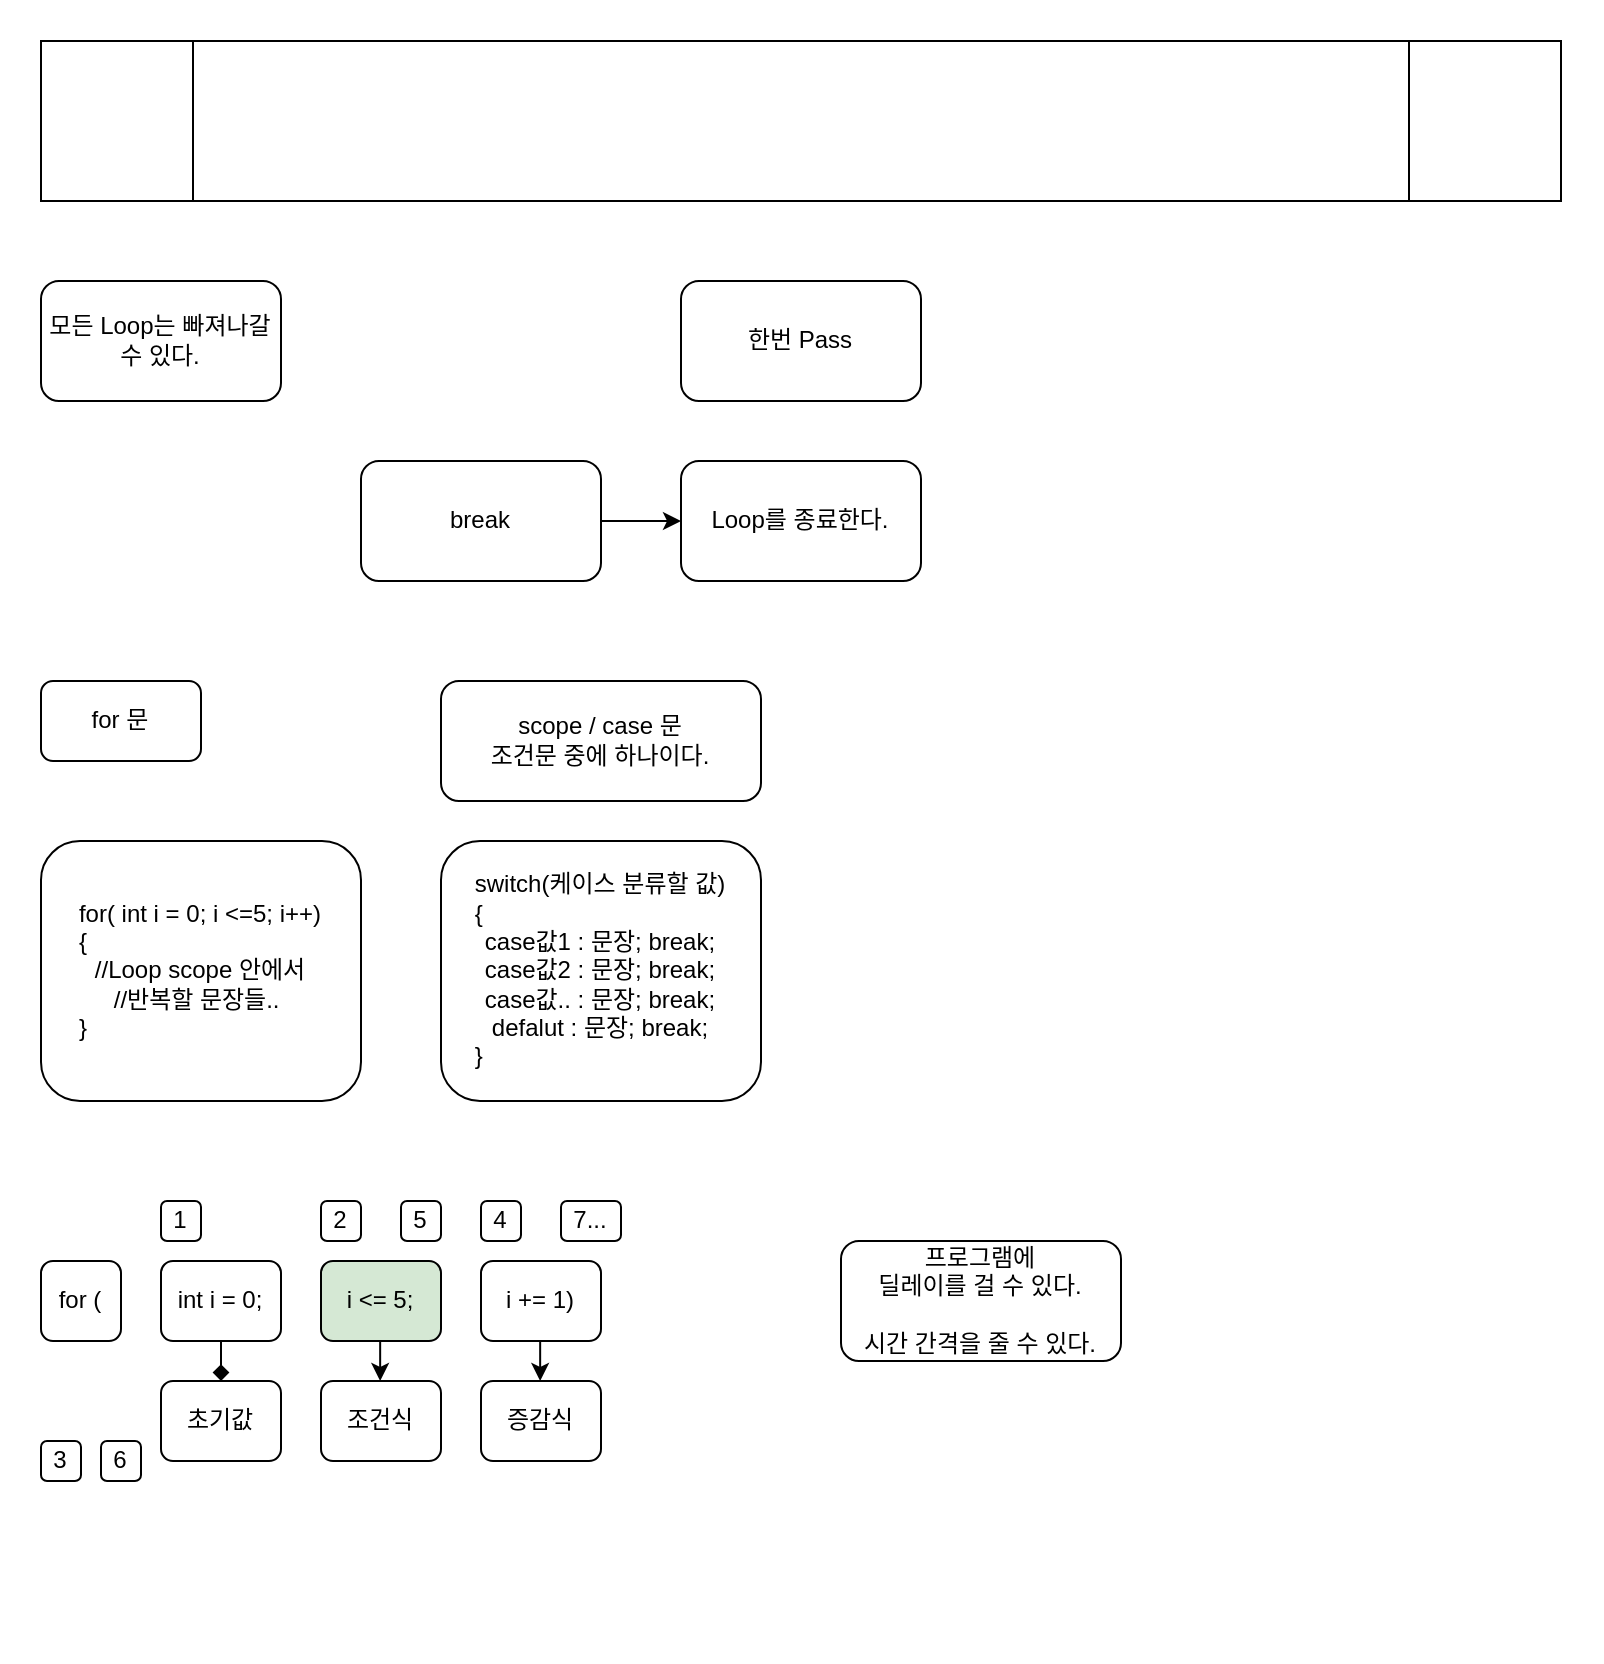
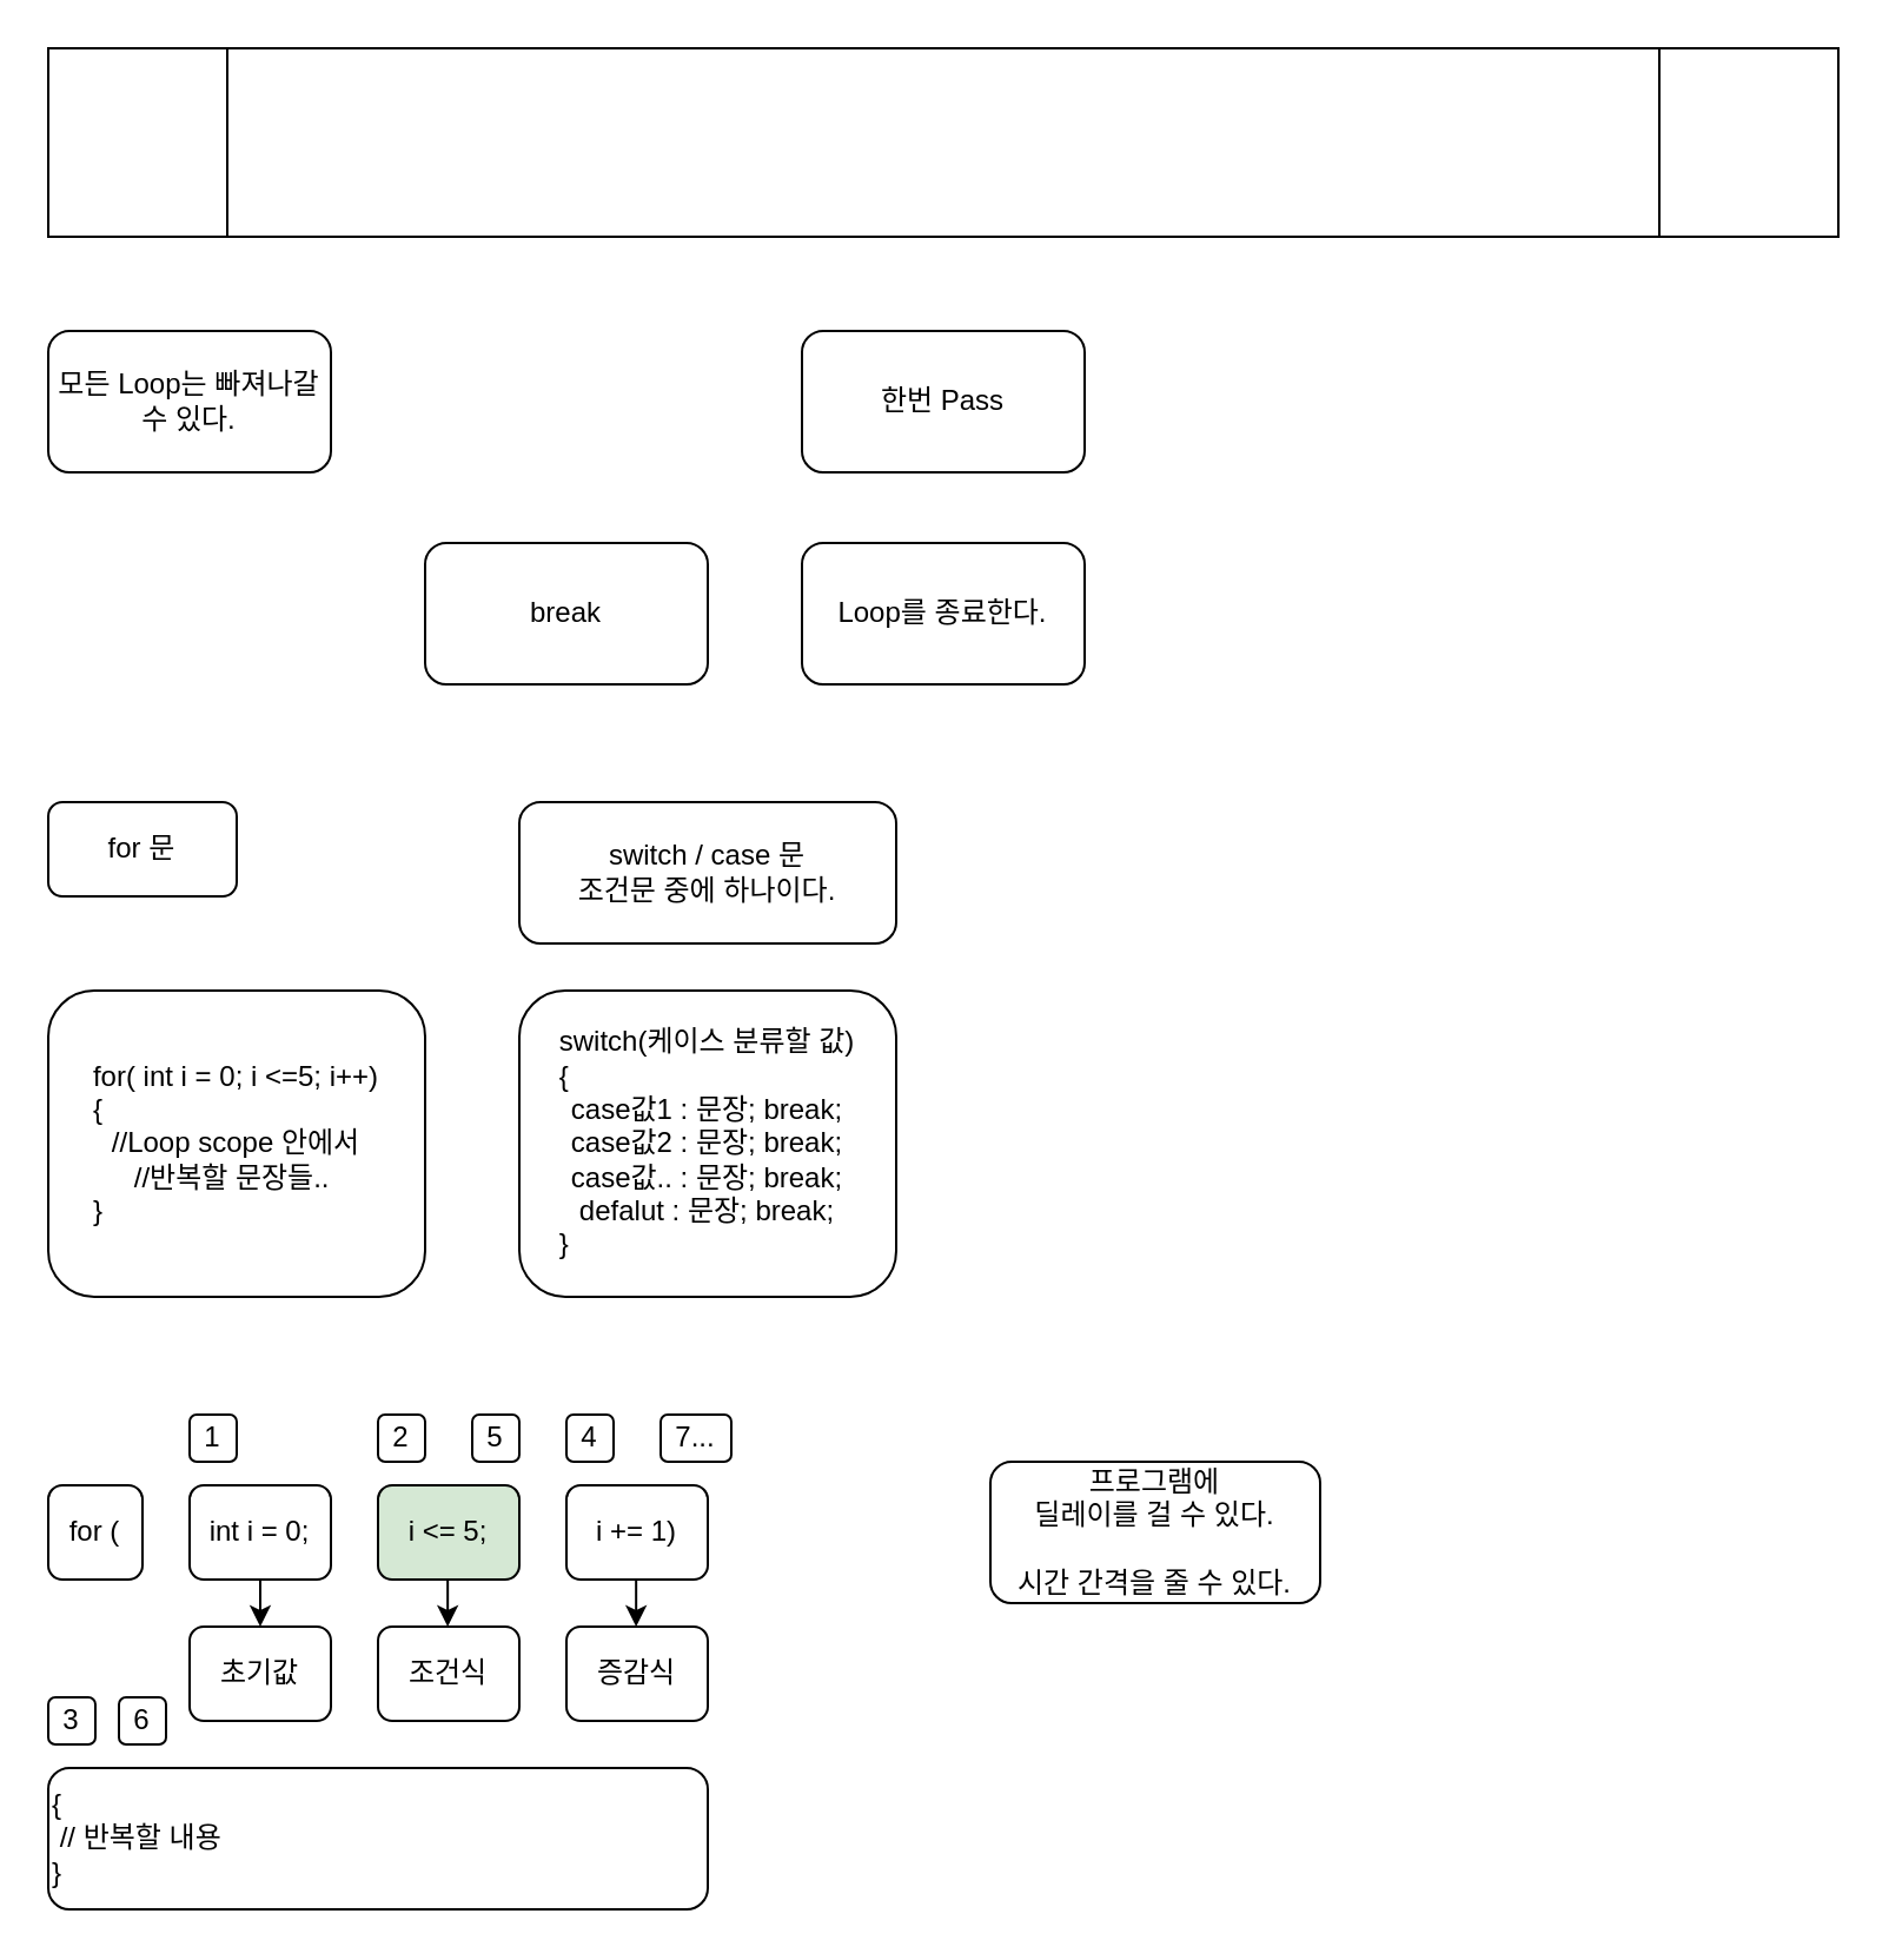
  <mxCell id="0" />
  <mxCell id="1" parent="0" />
  <mxCell id="2" value="" style="shape=process;whiteSpace=wrap;html=1;backgroundOutline=1;" vertex="1" parent="1"><mxGeometry x="20" y="20" width="760" height="80" as="geometry" /></mxCell>
  <mxCell id="3" value="모든 Loop는 빠져나갈&lt;br&gt;수 있다." style="rounded=1;whiteSpace=wrap;html=1;" vertex="1" parent="1"><mxGeometry x="20" y="140" width="120" height="60" as="geometry" /></mxCell>
  <mxCell id="4" value="한번 Pass" style="rounded=1;whiteSpace=wrap;html=1;" vertex="1" parent="1"><mxGeometry x="340" y="140" width="120" height="60" as="geometry" /></mxCell>
- <mxCell id="5" style="edgeStyle=orthogonalEdgeStyle;rounded=0;orthogonalLoop=1;jettySize=auto;html=1;" edge="1" parent="1" source="6" target="7"><mxGeometry relative="1" as="geometry" /></mxCell>
  <mxCell id="6" value="break" style="rounded=1;whiteSpace=wrap;html=1;" vertex="1" parent="1"><mxGeometry x="180" y="230" width="120" height="60" as="geometry" /></mxCell>
  <mxCell id="7" value="Loop를 종료한다." style="rounded=1;whiteSpace=wrap;html=1;" vertex="1" parent="1"><mxGeometry x="340" y="230" width="120" height="60" as="geometry" /></mxCell>
  <mxCell id="8" value="for 문" style="rounded=1;whiteSpace=wrap;html=1;" vertex="1" parent="1"><mxGeometry x="20" y="340" width="80" height="40" as="geometry" /></mxCell>
- <mxCell id="9" value="scope / case 문&lt;br&gt;조건문 중에 하나이다." style="rounded=1;whiteSpace=wrap;html=1;" vertex="1" parent="1"><mxGeometry x="220" y="340" width="160" height="60" as="geometry" /></mxCell>
+ <mxCell id="9" value="switch / case 문&lt;br&gt;조건문 중에 하나이다." style="rounded=1;whiteSpace=wrap;html=1;" vertex="1" parent="1"><mxGeometry x="220" y="340" width="160" height="60" as="geometry" /></mxCell>
  <mxCell id="10" value="switch(케이스 분류할 값)&lt;br&gt;&lt;div style=&quot;text-align: left;&quot;&gt;&lt;span style=&quot;background-color: initial;&quot;&gt;{&lt;/span&gt;&lt;/div&gt;&lt;div style=&quot;&quot;&gt;&lt;span style=&quot;background-color: initial;&quot;&gt;case값1 : 문장; break;&lt;/span&gt;&lt;/div&gt;&lt;div style=&quot;&quot;&gt;&lt;span style=&quot;background-color: initial;&quot;&gt;case값2 : 문장; break;&lt;/span&gt;&lt;/div&gt;case값.. : 문장; break;&lt;br&gt;defalut : 문장; break;&lt;br&gt;&lt;div style=&quot;text-align: left;&quot;&gt;&lt;span style=&quot;background-color: initial;&quot;&gt;}&lt;/span&gt;&lt;/div&gt;" style="rounded=1;whiteSpace=wrap;html=1;align=center;" vertex="1" parent="1"><mxGeometry x="220" y="420" width="160" height="130" as="geometry" /></mxCell>
  <mxCell id="11" value="for( int i = 0; i &amp;lt;=5; i++)&lt;br&gt;&lt;div style=&quot;text-align: left;&quot;&gt;&lt;span style=&quot;background-color: initial;&quot;&gt;{&lt;/span&gt;&lt;/div&gt;//Loop scope 안에서&lt;br&gt;//반복할 문장들..&lt;span style=&quot;white-space: pre;&quot;&gt; &lt;/span&gt;&lt;br&gt;&lt;div style=&quot;text-align: left;&quot;&gt;&lt;span style=&quot;background-color: initial;&quot;&gt;}&lt;/span&gt;&lt;/div&gt;" style="rounded=1;whiteSpace=wrap;html=1;align=center;" vertex="1" parent="1"><mxGeometry x="20" y="420" width="160" height="130" as="geometry" /></mxCell>
  <mxCell id="12" value="for (" style="rounded=1;whiteSpace=wrap;html=1;" vertex="1" parent="1"><mxGeometry x="20" y="630" width="40" height="40" as="geometry" /></mxCell>
  <mxCell id="13" value="int i = 0;" style="rounded=1;whiteSpace=wrap;html=1;" vertex="1" parent="1"><mxGeometry x="80" y="630" width="60" height="40" as="geometry" /></mxCell>
  <mxCell id="14" value="i &amp;lt;= 5;" style="rounded=1;whiteSpace=wrap;html=1;fillColor=#d5e8d4;" vertex="1" parent="1"><mxGeometry x="160" y="630" width="60" height="40" as="geometry" /></mxCell>
  <mxCell id="15" value="i += 1)" style="rounded=1;whiteSpace=wrap;html=1;" vertex="1" parent="1"><mxGeometry x="240" y="630" width="60" height="40" as="geometry" /></mxCell>
+ <mxCell id="16" value="{&lt;br&gt;&lt;span style=&quot;white-space: pre;&quot;&gt; &lt;/span&gt;// 반복할 내용&lt;br&gt;}" style="rounded=1;whiteSpace=wrap;html=1;align=left;" vertex="1" parent="1"><mxGeometry x="20" y="750" width="280" height="60" as="geometry" /></mxCell>
  <mxCell id="17" value="초기값" style="rounded=1;whiteSpace=wrap;html=1;" vertex="1" parent="1"><mxGeometry x="80" y="690" width="60" height="40" as="geometry" /></mxCell>
  <mxCell id="18" value="조건식" style="rounded=1;whiteSpace=wrap;html=1;" vertex="1" parent="1"><mxGeometry x="160" y="690" width="60" height="40" as="geometry" /></mxCell>
  <mxCell id="19" value="증감식" style="rounded=1;whiteSpace=wrap;html=1;" vertex="1" parent="1"><mxGeometry x="240" y="690" width="60" height="40" as="geometry" /></mxCell>
- <mxCell id="20" value="" style="endArrow=diamond;html=1;rounded=0;exitX=0.5;exitY=1;exitDx=0;exitDy=0;entryX=0.5;entryY=0;entryDx=0;entryDy=0;" edge="1" parent="1" source="13" target="17"><mxGeometry width="50" height="50" relative="1" as="geometry"><mxPoint x="390" y="590" as="sourcePoint" /><mxPoint x="440" y="540" as="targetPoint" /></mxGeometry></mxCell>
+ <mxCell id="20" value="" style="endArrow=classic;html=1;rounded=0;exitX=0.5;exitY=1;exitDx=0;exitDy=0;entryX=0.5;entryY=0;entryDx=0;entryDy=0;" edge="1" parent="1" source="13" target="17"><mxGeometry width="50" height="50" relative="1" as="geometry"><mxPoint x="390" y="590" as="sourcePoint" /><mxPoint x="440" y="540" as="targetPoint" /></mxGeometry></mxCell>
  <mxCell id="21" value="" style="endArrow=classic;html=1;rounded=0;exitX=0.5;exitY=1;exitDx=0;exitDy=0;entryX=0.5;entryY=0;entryDx=0;entryDy=0;" edge="1" parent="1"><mxGeometry width="50" height="50" relative="1" as="geometry"><mxPoint x="189.58" y="670" as="sourcePoint" /><mxPoint x="189.58" y="690" as="targetPoint" /></mxGeometry></mxCell>
  <mxCell id="22" value="" style="endArrow=classic;html=1;rounded=0;exitX=0.5;exitY=1;exitDx=0;exitDy=0;entryX=0.5;entryY=0;entryDx=0;entryDy=0;" edge="1" parent="1"><mxGeometry width="50" height="50" relative="1" as="geometry"><mxPoint x="269.58" y="670" as="sourcePoint" /><mxPoint x="269.58" y="690" as="targetPoint" /></mxGeometry></mxCell>
  <mxCell id="23" value="1" style="rounded=1;whiteSpace=wrap;html=1;" vertex="1" parent="1"><mxGeometry x="80" y="600" width="20" height="20" as="geometry" /></mxCell>
  <mxCell id="24" value="2" style="rounded=1;whiteSpace=wrap;html=1;" vertex="1" parent="1"><mxGeometry x="160" y="600" width="20" height="20" as="geometry" /></mxCell>
  <mxCell id="25" value="4" style="rounded=1;whiteSpace=wrap;html=1;" vertex="1" parent="1"><mxGeometry x="240" y="600" width="20" height="20" as="geometry" /></mxCell>
  <mxCell id="26" value="3" style="rounded=1;whiteSpace=wrap;html=1;" vertex="1" parent="1"><mxGeometry x="20" y="720" width="20" height="20" as="geometry" /></mxCell>
  <mxCell id="27" value="6" style="rounded=1;whiteSpace=wrap;html=1;" vertex="1" parent="1"><mxGeometry x="50" y="720" width="20" height="20" as="geometry" /></mxCell>
  <mxCell id="28" value="7..." style="rounded=1;whiteSpace=wrap;html=1;" vertex="1" parent="1"><mxGeometry x="280" y="600" width="30" height="20" as="geometry" /></mxCell>
  <mxCell id="29" value="5" style="rounded=1;whiteSpace=wrap;html=1;" vertex="1" parent="1"><mxGeometry x="200" y="600" width="20" height="20" as="geometry" /></mxCell>
  <mxCell id="30" value="프로그램에&lt;br&gt;딜레이를 걸 수 있다.&lt;br&gt;&lt;br&gt;시간 간격을 줄 수 있다." style="rounded=1;whiteSpace=wrap;html=1;align=center;" vertex="1" parent="1"><mxGeometry x="420" y="620" width="140" height="60" as="geometry" /></mxCell>
